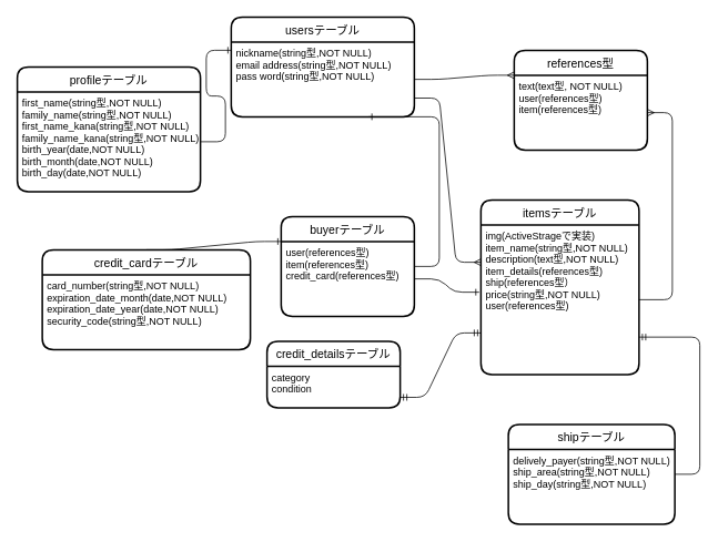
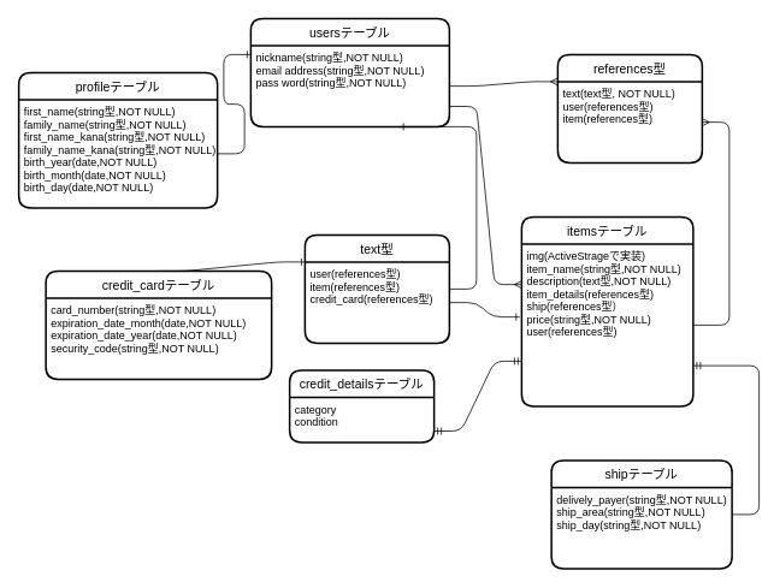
  <mxCell id="0" />
  <mxCell id="1" parent="0" />
  <mxCell id="2" value="usersテーブル" style="swimlane;childLayout=stackLayout;horizontal=1;startSize=30;horizontalStack=0;rounded=1;fontSize=14;fontStyle=0;strokeWidth=2;resizeParent=0;resizeLast=1;shadow=0;dashed=0;align=center;" parent="1" vertex="1"><mxGeometry x="277" y="20" width="220" height="120" as="geometry" /></mxCell>
  <mxCell id="3" value="nickname(string型,NOT NULL)&#10;email address(string型,NOT NULL)&#10;pass word(string型,NOT NULL)&#10;&#10;" style="align=left;strokeColor=none;fillColor=none;spacingLeft=4;fontSize=12;verticalAlign=top;resizable=0;rotatable=0;part=1;" parent="2" vertex="1"><mxGeometry y="30" width="220" height="90" as="geometry" /></mxCell>
  <mxCell id="4" value="itemsテーブル" style="swimlane;childLayout=stackLayout;horizontal=1;startSize=30;horizontalStack=0;rounded=1;fontSize=14;fontStyle=0;strokeWidth=2;resizeParent=0;resizeLast=1;shadow=0;dashed=0;align=center;" parent="1" vertex="1"><mxGeometry x="577" y="240" width="190" height="210" as="geometry" /></mxCell>
  <mxCell id="5" value="img(ActiveStrageで実装)&#10;item_name(string型,NOT NULL)&#10;description(text型,NOT NULL)&#10;item_details(references型)&#10;ship(references型）&#10;price(string型,NOT NULL)&#10;user(references型)&#10;" style="align=left;strokeColor=none;fillColor=none;spacingLeft=4;fontSize=12;verticalAlign=top;resizable=0;rotatable=0;part=1;" parent="4" vertex="1"><mxGeometry y="30" width="190" height="180" as="geometry" /></mxCell>
  <mxCell id="6" value="references型" style="swimlane;childLayout=stackLayout;horizontal=1;startSize=30;horizontalStack=0;rounded=1;fontSize=14;fontStyle=0;strokeWidth=2;resizeParent=0;resizeLast=1;shadow=0;dashed=0;align=center;" vertex="1" parent="1"><mxGeometry x="617" y="60" width="160" height="120" as="geometry" /></mxCell>
  <mxCell id="7" value="text(text型, NOT NULL)&#10;user(references型)&#10;item(references型)" style="align=left;strokeColor=none;fillColor=none;spacingLeft=4;fontSize=12;verticalAlign=top;resizable=0;rotatable=0;part=1;" vertex="1" parent="6"><mxGeometry y="30" width="160" height="90" as="geometry" /></mxCell>
  <mxCell id="8" value="" style="edgeStyle=entityRelationEdgeStyle;fontSize=12;html=1;endArrow=ERmany;" edge="1" parent="1" source="5" target="7"><mxGeometry width="100" height="100" relative="1" as="geometry"><mxPoint x="467" y="540" as="sourcePoint" /><mxPoint x="567" y="440" as="targetPoint" /></mxGeometry></mxCell>
  <mxCell id="9" value="" style="edgeStyle=entityRelationEdgeStyle;fontSize=12;html=1;endArrow=ERmany;exitX=1;exitY=0.75;exitDx=0;exitDy=0;entryX=0;entryY=0.25;entryDx=0;entryDy=0;" edge="1" parent="1" source="3" target="5"><mxGeometry width="100" height="100" relative="1" as="geometry"><mxPoint x="247" y="190" as="sourcePoint" /><mxPoint x="277" y="420" as="targetPoint" /></mxGeometry></mxCell>
  <mxCell id="10" value="" style="edgeStyle=entityRelationEdgeStyle;fontSize=12;html=1;endArrow=ERmany;entryX=0;entryY=0.25;entryDx=0;entryDy=0;" edge="1" parent="1" source="3" target="6"><mxGeometry width="100" height="100" relative="1" as="geometry"><mxPoint x="587" y="260" as="sourcePoint" /><mxPoint x="597" y="195" as="targetPoint" /></mxGeometry></mxCell>
  <mxCell id="11" value="" style="edgeStyle=entityRelationEdgeStyle;fontSize=12;html=1;endArrow=ERmandOne;startArrow=ERmandOne;exitX=1;exitY=0.75;exitDx=0;exitDy=0;" edge="1" parent="1" source="16"><mxGeometry width="100" height="100" relative="1" as="geometry"><mxPoint x="537" y="540" as="sourcePoint" /><mxPoint x="577" y="400" as="targetPoint" /></mxGeometry></mxCell>
  <mxCell id="12" value="credit_cardテーブル" style="swimlane;childLayout=stackLayout;horizontal=1;startSize=30;horizontalStack=0;rounded=1;fontSize=14;fontStyle=0;strokeWidth=2;resizeParent=0;resizeLast=1;shadow=0;dashed=0;align=center;" vertex="1" parent="1"><mxGeometry x="50" y="300" width="250" height="120" as="geometry" /></mxCell>
  <mxCell id="13" value="card_number(string型,NOT NULL)&#10;expiration_date_month(date,NOT NULL)&#10;expiration_date_year(date,NOT NULL)&#10;security_code(string型,NOT NULL)&#10;" style="align=left;strokeColor=none;fillColor=none;spacingLeft=4;fontSize=12;verticalAlign=top;resizable=0;rotatable=0;part=1;" vertex="1" parent="12"><mxGeometry y="30" width="250" height="90" as="geometry" /></mxCell>
  <mxCell id="14" value="" style="edgeStyle=entityRelationEdgeStyle;fontSize=12;html=1;endArrow=ERone;endFill=1;entryX=0;entryY=0;entryDx=0;entryDy=0;exitX=0.5;exitY=0;exitDx=0;exitDy=0;" edge="1" parent="1" source="12" target="21"><mxGeometry width="100" height="100" relative="1" as="geometry"><mxPoint x="247" y="380" as="sourcePoint" /><mxPoint x="267" y="140" as="targetPoint" /></mxGeometry></mxCell>
  <mxCell id="15" value="credit_detailsテーブル" style="swimlane;childLayout=stackLayout;horizontal=1;startSize=30;horizontalStack=0;rounded=1;fontSize=14;fontStyle=0;strokeWidth=2;resizeParent=0;resizeLast=1;shadow=0;dashed=0;align=center;" vertex="1" parent="1"><mxGeometry x="320" y="410" width="160" height="80" as="geometry" /></mxCell>
  <mxCell id="16" value="category&#10;condition" style="align=left;strokeColor=none;fillColor=none;spacingLeft=4;fontSize=12;verticalAlign=top;resizable=0;rotatable=0;part=1;" vertex="1" parent="15"><mxGeometry y="30" width="160" height="50" as="geometry" /></mxCell>
  <mxCell id="17" value="profileテーブル" style="swimlane;childLayout=stackLayout;horizontal=1;startSize=30;horizontalStack=0;rounded=1;fontSize=14;fontStyle=0;strokeWidth=2;resizeParent=0;resizeLast=1;shadow=0;dashed=0;align=center;" vertex="1" parent="1"><mxGeometry y="80" width="220" height="150" as="geometry" x="20" /></mxCell>
  <mxCell id="18" value="first_name(string型,NOT NULL)&#10;family_name(string型,NOT NULL)&#10;first_name_kana(string型,NOT NULL)&#10;family_name_kana(string型,NOT NULL)&#10;birth_year(date,NOT NULL)&#10;birth_month(date,NOT NULL)&#10;birth_day(date,NOT NULL)" style="align=left;strokeColor=none;fillColor=none;spacingLeft=4;fontSize=12;verticalAlign=top;resizable=0;rotatable=0;part=1;" vertex="1" parent="17"><mxGeometry y="30" width="220" height="120" as="geometry" /></mxCell>
  <mxCell id="19" value="" style="edgeStyle=entityRelationEdgeStyle;fontSize=12;html=1;endArrow=ERone;endFill=1;entryX=0;entryY=0.111;entryDx=0;entryDy=0;entryPerimeter=0;" edge="1" parent="1" source="18" target="3"><mxGeometry width="100" height="100" relative="1" as="geometry"><mxPoint x="180" y="130" as="sourcePoint" /><mxPoint x="267" y="155" as="targetPoint" /></mxGeometry></mxCell>
- <mxCell id="20" value="buyerテーブル" style="swimlane;childLayout=stackLayout;horizontal=1;startSize=30;horizontalStack=0;rounded=1;fontSize=14;fontStyle=0;strokeWidth=2;resizeParent=0;resizeLast=1;shadow=0;dashed=0;align=center;" vertex="1" parent="1"><mxGeometry x="337" y="260" width="160" height="120" as="geometry" /></mxCell>
+ <mxCell id="20" value="text型" style="swimlane;childLayout=stackLayout;horizontal=1;startSize=30;horizontalStack=0;rounded=1;fontSize=14;fontStyle=0;strokeWidth=2;resizeParent=0;resizeLast=1;shadow=0;dashed=0;align=center;" vertex="1" parent="1"><mxGeometry x="337" y="260" width="160" height="120" as="geometry" /></mxCell>
  <mxCell id="21" value="user(references型)&#10;item(references型)&#10;credit_card(references型)" style="align=left;strokeColor=none;fillColor=none;spacingLeft=4;fontSize=12;verticalAlign=top;resizable=0;rotatable=0;part=1;" vertex="1" parent="20"><mxGeometry y="30" width="160" height="90" as="geometry" /></mxCell>
  <mxCell id="22" value="" style="edgeStyle=entityRelationEdgeStyle;fontSize=12;html=1;endArrow=ERone;endFill=1;entryX=-0.011;entryY=0.45;entryDx=0;entryDy=0;entryPerimeter=0;exitX=1;exitY=0.5;exitDx=0;exitDy=0;" edge="1" parent="1" source="21" target="5"><mxGeometry width="100" height="100" relative="1" as="geometry"><mxPoint x="499" y="330" as="sourcePoint" /><mxPoint x="570" y="349" as="targetPoint" /></mxGeometry></mxCell>
  <mxCell id="23" value="" style="edgeStyle=entityRelationEdgeStyle;fontSize=12;html=1;endArrow=ERone;endFill=1;entryX=0.75;entryY=1;entryDx=0;entryDy=0;" edge="1" parent="1" source="20" target="3"><mxGeometry width="100" height="100" relative="1" as="geometry"><mxPoint x="433" y="250" as="sourcePoint" /><mxPoint x="477" y="160" as="targetPoint" /></mxGeometry></mxCell>
  <mxCell id="24" value="shipテーブル" style="swimlane;childLayout=stackLayout;horizontal=1;startSize=30;horizontalStack=0;rounded=1;fontSize=14;fontStyle=0;strokeWidth=2;resizeParent=0;resizeLast=1;shadow=0;dashed=0;align=center;" vertex="1" parent="1"><mxGeometry x="610" y="510" width="200" height="120" as="geometry" /></mxCell>
  <mxCell id="25" value="delively_payer(string型,NOT NULL)&#10;ship_area(string型,NOT NULL)&#10;ship_day(string型,NOT NULL)" style="align=left;strokeColor=none;fillColor=none;spacingLeft=4;fontSize=12;verticalAlign=top;resizable=0;rotatable=0;part=1;" vertex="1" parent="24"><mxGeometry y="30" width="200" height="90" as="geometry" /></mxCell>
  <mxCell id="26" value="" style="edgeStyle=entityRelationEdgeStyle;fontSize=12;html=1;endArrow=ERmandOne;entryX=1;entryY=0.75;entryDx=0;entryDy=0;" edge="1" parent="1" source="24" target="5"><mxGeometry width="100" height="100" relative="1" as="geometry"><mxPoint x="810" y="526" as="sourcePoint" /><mxPoint x="810" y="450" as="targetPoint" /></mxGeometry></mxCell>
